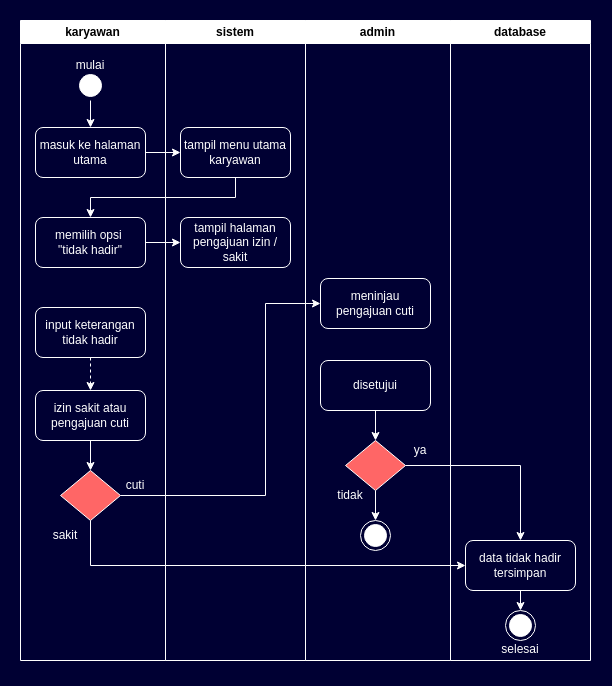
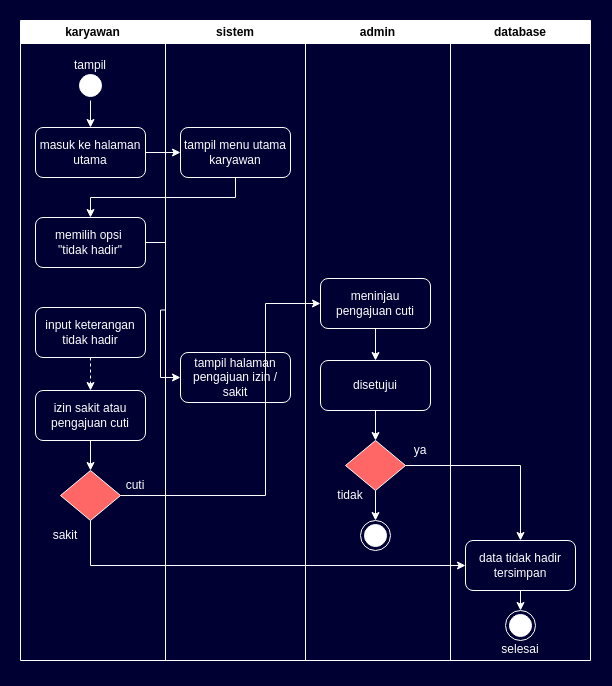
  <mxCell id="0" />
  <mxCell id="1" parent="0" />
  <mxCell id="2" value="karyawan" style="swimlane;whiteSpace=wrap;html=1;strokeColor=#FFFFFF;" parent="1" vertex="1"><mxGeometry x="20" y="20" width="145" height="640" as="geometry" /></mxCell>
  <mxCell id="3" style="edgeStyle=orthogonalEdgeStyle;rounded=0;orthogonalLoop=1;jettySize=auto;html=1;exitX=0.5;exitY=1;exitDx=0;exitDy=0;entryX=0.5;entryY=0;entryDx=0;entryDy=0;strokeColor=#FFFFFF;" parent="2" source="4" target="5" edge="1"><mxGeometry relative="1" as="geometry" /></mxCell>
  <mxCell id="4" value="" style="ellipse;html=1;shape=startState;fillColor=#FFFFFF;strokeColor=#FFFFFF;" parent="2" vertex="1"><mxGeometry x="55" y="50" width="30" height="30" as="geometry" /></mxCell>
  <mxCell id="5" value="&lt;font color=&quot;#ffffff&quot;&gt;masuk ke halaman utama&lt;/font&gt;" style="html=1;whiteSpace=wrap;fillColor=none;strokeColor=#FFFFFF;rounded=1;" parent="2" vertex="1"><mxGeometry x="15" y="107" width="110" height="50" as="geometry" /></mxCell>
  <mxCell id="6" value="&lt;font color=&quot;#ffffff&quot;&gt;memilih opsi&amp;nbsp;&lt;/font&gt;&lt;div&gt;&lt;font color=&quot;#ffffff&quot;&gt;&quot;tidak hadir&quot;&lt;/font&gt;&lt;/div&gt;" style="html=1;whiteSpace=wrap;fillColor=none;strokeColor=#FFFFFF;rounded=1;" parent="2" vertex="1"><mxGeometry x="15" y="197" width="110" height="50" as="geometry" /></mxCell>
  <mxCell id="7" style="edgeStyle=orthogonalEdgeStyle;rounded=0;orthogonalLoop=1;jettySize=auto;html=1;exitX=0.5;exitY=1;exitDx=0;exitDy=0;entryX=0.5;entryY=0;entryDx=0;entryDy=0;strokeColor=#FFFFFF;dashed=1;" edge="1" parent="2" source="8" target="11"><mxGeometry relative="1" as="geometry" /></mxCell>
  <mxCell id="8" value="&lt;font color=&quot;#ffffff&quot;&gt;input keterangan tidak hadir&lt;/font&gt;" style="html=1;whiteSpace=wrap;fillColor=none;strokeColor=#FFFFFF;rounded=1;" parent="2" vertex="1"><mxGeometry x="15" y="287" width="110" height="50" as="geometry" /></mxCell>
- <mxCell id="9" value="&lt;font color=&quot;#ffffff&quot;&gt;mulai&lt;/font&gt;" style="text;html=1;align=center;verticalAlign=middle;whiteSpace=wrap;rounded=0;" parent="2" vertex="1"><mxGeometry x="40" y="30" width="60" height="30" as="geometry" /></mxCell>
+ <mxCell id="9" value="&lt;font color=&quot;#ffffff&quot;&gt;tampil&lt;/font&gt;" style="text;html=1;align=center;verticalAlign=middle;whiteSpace=wrap;rounded=0;" parent="2" vertex="1"><mxGeometry x="40" y="30" width="60" height="30" as="geometry" /></mxCell>
  <mxCell id="10" style="edgeStyle=orthogonalEdgeStyle;rounded=0;orthogonalLoop=1;jettySize=auto;html=1;exitX=0.5;exitY=1;exitDx=0;exitDy=0;entryX=0.5;entryY=0;entryDx=0;entryDy=0;strokeColor=#FFFFFF;" edge="1" parent="2" source="11" target="12"><mxGeometry relative="1" as="geometry" /></mxCell>
  <mxCell id="11" value="&lt;font color=&quot;#ffffff&quot;&gt;izin sakit atau pengajuan cuti&lt;/font&gt;" style="html=1;whiteSpace=wrap;fillColor=none;strokeColor=#FFFFFF;rounded=1;" vertex="1" parent="2"><mxGeometry x="15" y="370" width="110" height="50" as="geometry" /></mxCell>
  <mxCell id="12" value="" style="rhombus;whiteSpace=wrap;html=1;strokeColor=#FFFFFF;fillColor=#FF6666;" vertex="1" parent="2"><mxGeometry x="40" y="450" width="60" height="50" as="geometry" /></mxCell>
  <mxCell id="13" value="&lt;font color=&quot;#ffffff&quot;&gt;cuti&lt;/font&gt;" style="text;html=1;align=center;verticalAlign=middle;whiteSpace=wrap;rounded=0;" vertex="1" parent="2"><mxGeometry x="85" y="450" width="60" height="30" as="geometry" /></mxCell>
  <mxCell id="14" value="&lt;font color=&quot;#ffffff&quot;&gt;sakit&lt;/font&gt;" style="text;html=1;align=center;verticalAlign=middle;whiteSpace=wrap;rounded=0;" vertex="1" parent="2"><mxGeometry x="15" y="500" width="60" height="30" as="geometry" /></mxCell>
  <mxCell id="15" value="sistem" style="swimlane;whiteSpace=wrap;html=1;strokeColor=#FFFFFF;" parent="1" vertex="1"><mxGeometry x="165" y="20" width="140" height="640" as="geometry" /></mxCell>
  <mxCell id="16" value="&lt;font color=&quot;#ffffff&quot;&gt;tampil menu utama karyawan&lt;/font&gt;" style="html=1;whiteSpace=wrap;fillColor=none;strokeColor=#FFFFFF;rounded=1;" parent="15" vertex="1"><mxGeometry x="15" y="107" width="110" height="50" as="geometry" /></mxCell>
- <mxCell id="17" value="&lt;font color=&quot;#ffffff&quot;&gt;tampil halaman pengajuan izin / sakit&lt;/font&gt;" style="html=1;whiteSpace=wrap;fillColor=none;strokeColor=#FFFFFF;rounded=1;" parent="15" vertex="1"><mxGeometry x="15" y="197" width="110" height="50" as="geometry" /></mxCell>
+ <mxCell id="17" value="&lt;font color=&quot;#ffffff&quot;&gt;tampil halaman pengajuan izin / sakit&lt;/font&gt;" style="html=1;whiteSpace=wrap;fillColor=none;strokeColor=#FFFFFF;rounded=1;" parent="15" vertex="1"><mxGeometry x="15" y="332" width="110" height="50" as="geometry" /></mxCell>
  <mxCell id="18" value="database" style="swimlane;whiteSpace=wrap;html=1;strokeColor=#FFFFFF;" parent="1" vertex="1"><mxGeometry x="450" y="20" width="140" height="640" as="geometry" /></mxCell>
  <mxCell id="19" value="" style="ellipse;html=1;shape=endState;fillColor=#FFFFFF;strokeColor=#FFFFFF;" parent="18" vertex="1"><mxGeometry x="55" y="590" width="30" height="30" as="geometry" /></mxCell>
  <mxCell id="20" style="edgeStyle=orthogonalEdgeStyle;rounded=0;orthogonalLoop=1;jettySize=auto;html=1;exitX=0.5;exitY=1;exitDx=0;exitDy=0;entryX=0.5;entryY=0;entryDx=0;entryDy=0;strokeColor=#FFFFFF;" parent="18" source="21" target="19" edge="1"><mxGeometry relative="1" as="geometry" /></mxCell>
  <mxCell id="21" value="&lt;font color=&quot;#ffffff&quot;&gt;data tidak hadir tersimpan&lt;/font&gt;" style="html=1;whiteSpace=wrap;fillColor=none;strokeColor=#FFFFFF;rounded=1;" parent="18" vertex="1"><mxGeometry x="15" y="520" width="110" height="50" as="geometry" /></mxCell>
  <mxCell id="22" value="&lt;font color=&quot;#ffffff&quot;&gt;selesai&lt;/font&gt;" style="text;html=1;align=center;verticalAlign=middle;whiteSpace=wrap;rounded=0;" parent="18" vertex="1"><mxGeometry x="40" y="614" width="60" height="30" as="geometry" /></mxCell>
  <mxCell id="23" style="edgeStyle=orthogonalEdgeStyle;rounded=0;orthogonalLoop=1;jettySize=auto;html=1;exitX=1;exitY=0.5;exitDx=0;exitDy=0;entryX=0;entryY=0.5;entryDx=0;entryDy=0;strokeColor=#FFFFFF;" parent="1" source="5" target="16" edge="1"><mxGeometry relative="1" as="geometry" /></mxCell>
  <mxCell id="24" style="edgeStyle=orthogonalEdgeStyle;rounded=0;orthogonalLoop=1;jettySize=auto;html=1;exitX=0.5;exitY=1;exitDx=0;exitDy=0;entryX=0.5;entryY=0;entryDx=0;entryDy=0;strokeColor=#FFFFFF;" parent="1" source="16" target="6" edge="1"><mxGeometry relative="1" as="geometry" /></mxCell>
  <mxCell id="25" style="edgeStyle=orthogonalEdgeStyle;rounded=0;orthogonalLoop=1;jettySize=auto;html=1;exitX=1;exitY=0.5;exitDx=0;exitDy=0;entryX=0;entryY=0.5;entryDx=0;entryDy=0;strokeColor=#FFFFFF;" parent="1" source="6" target="17" edge="1"><mxGeometry relative="1" as="geometry" /></mxCell>
  <mxCell id="26" value="admin" style="swimlane;whiteSpace=wrap;html=1;strokeColor=#FFFFFF;startSize=23;" vertex="1" parent="1"><mxGeometry x="305" y="20" width="145" height="640" as="geometry" /></mxCell>
+ <mxCell id="27" style="edgeStyle=orthogonalEdgeStyle;rounded=0;orthogonalLoop=1;jettySize=auto;html=1;exitX=0.5;exitY=1;exitDx=0;exitDy=0;entryX=0.5;entryY=0;entryDx=0;entryDy=0;strokeColor=#FFFFFF;" edge="1" parent="26" source="28" target="32"><mxGeometry relative="1" as="geometry" /></mxCell>
  <mxCell id="28" value="&lt;font color=&quot;#ffffff&quot;&gt;meninjau pengajuan cuti&lt;/font&gt;" style="html=1;whiteSpace=wrap;fillColor=none;strokeColor=#FFFFFF;rounded=1;" vertex="1" parent="26"><mxGeometry x="15" y="258" width="110" height="50" as="geometry" /></mxCell>
  <mxCell id="29" style="edgeStyle=orthogonalEdgeStyle;rounded=0;orthogonalLoop=1;jettySize=auto;html=1;exitX=0.5;exitY=1;exitDx=0;exitDy=0;entryX=0.5;entryY=0;entryDx=0;entryDy=0;strokeColor=#FFFFFF;" edge="1" parent="26" source="30" target="33"><mxGeometry relative="1" as="geometry" /></mxCell>
  <mxCell id="30" value="" style="rhombus;whiteSpace=wrap;html=1;strokeColor=#FFFFFF;fillColor=#FF6666;" vertex="1" parent="26"><mxGeometry x="40" y="420" width="60" height="50" as="geometry" /></mxCell>
  <mxCell id="31" style="edgeStyle=orthogonalEdgeStyle;rounded=0;orthogonalLoop=1;jettySize=auto;html=1;exitX=0.5;exitY=1;exitDx=0;exitDy=0;entryX=0.5;entryY=0;entryDx=0;entryDy=0;strokeColor=#FFFFFF;" edge="1" parent="26" source="32" target="30"><mxGeometry relative="1" as="geometry" /></mxCell>
  <mxCell id="32" value="&lt;font color=&quot;#ffffff&quot;&gt;disetujui&lt;/font&gt;" style="html=1;whiteSpace=wrap;fillColor=none;strokeColor=#FFFFFF;rounded=1;" vertex="1" parent="26"><mxGeometry x="15" y="340" width="110" height="50" as="geometry" /></mxCell>
  <mxCell id="33" value="" style="ellipse;html=1;shape=endState;fillColor=#FFFFFF;strokeColor=#FFFFFF;" vertex="1" parent="26"><mxGeometry x="55" y="500" width="30" height="30" as="geometry" /></mxCell>
  <mxCell id="34" value="&lt;font color=&quot;#ffffff&quot;&gt;ya&lt;/font&gt;" style="text;html=1;align=center;verticalAlign=middle;whiteSpace=wrap;rounded=0;" vertex="1" parent="26"><mxGeometry x="85" y="415" width="60" height="30" as="geometry" /></mxCell>
  <mxCell id="35" value="&lt;font color=&quot;#ffffff&quot;&gt;tidak&lt;/font&gt;" style="text;html=1;align=center;verticalAlign=middle;whiteSpace=wrap;rounded=0;" vertex="1" parent="26"><mxGeometry x="15" y="460" width="60" height="30" as="geometry" /></mxCell>
  <mxCell id="36" style="edgeStyle=orthogonalEdgeStyle;rounded=0;orthogonalLoop=1;jettySize=auto;html=1;exitX=1;exitY=0.5;exitDx=0;exitDy=0;entryX=0;entryY=0.5;entryDx=0;entryDy=0;strokeColor=#FFFFFF;" edge="1" parent="1" source="12" target="28"><mxGeometry relative="1" as="geometry"><Array as="points"><mxPoint x="265" y="495" /><mxPoint x="265" y="303" /></Array></mxGeometry></mxCell>
  <mxCell id="37" style="edgeStyle=orthogonalEdgeStyle;rounded=0;orthogonalLoop=1;jettySize=auto;html=1;exitX=0.5;exitY=1;exitDx=0;exitDy=0;entryX=0;entryY=0.5;entryDx=0;entryDy=0;strokeColor=#FFFFFF;" edge="1" parent="1" source="12" target="21"><mxGeometry relative="1" as="geometry" /></mxCell>
  <mxCell id="38" style="edgeStyle=orthogonalEdgeStyle;rounded=0;orthogonalLoop=1;jettySize=auto;html=1;exitX=1;exitY=0.5;exitDx=0;exitDy=0;entryX=0.5;entryY=0;entryDx=0;entryDy=0;strokeColor=#FFFFFF;" edge="1" parent="1" source="30" target="21"><mxGeometry relative="1" as="geometry" /></mxCell>
